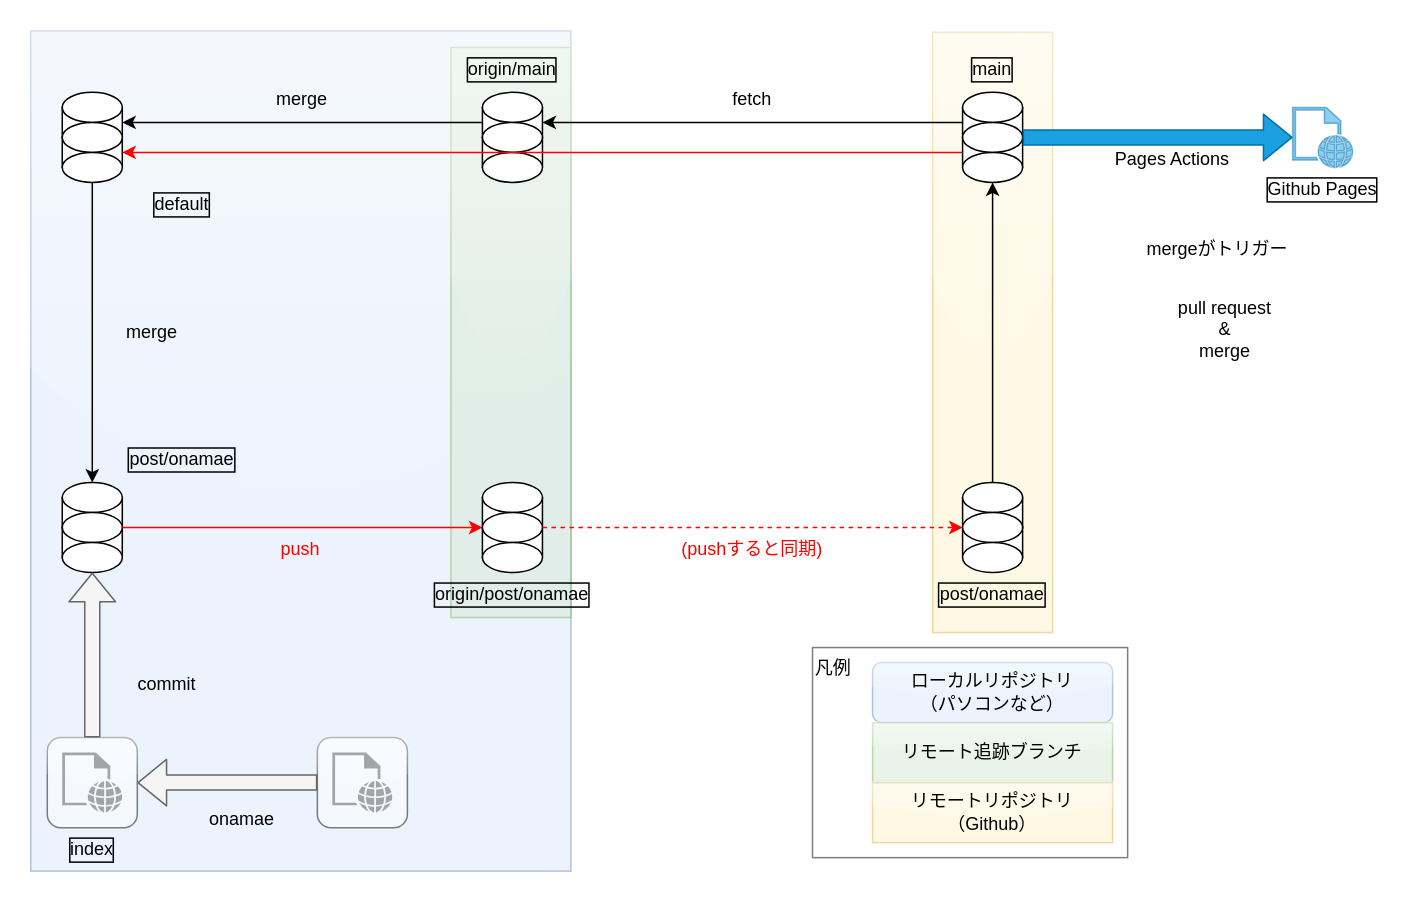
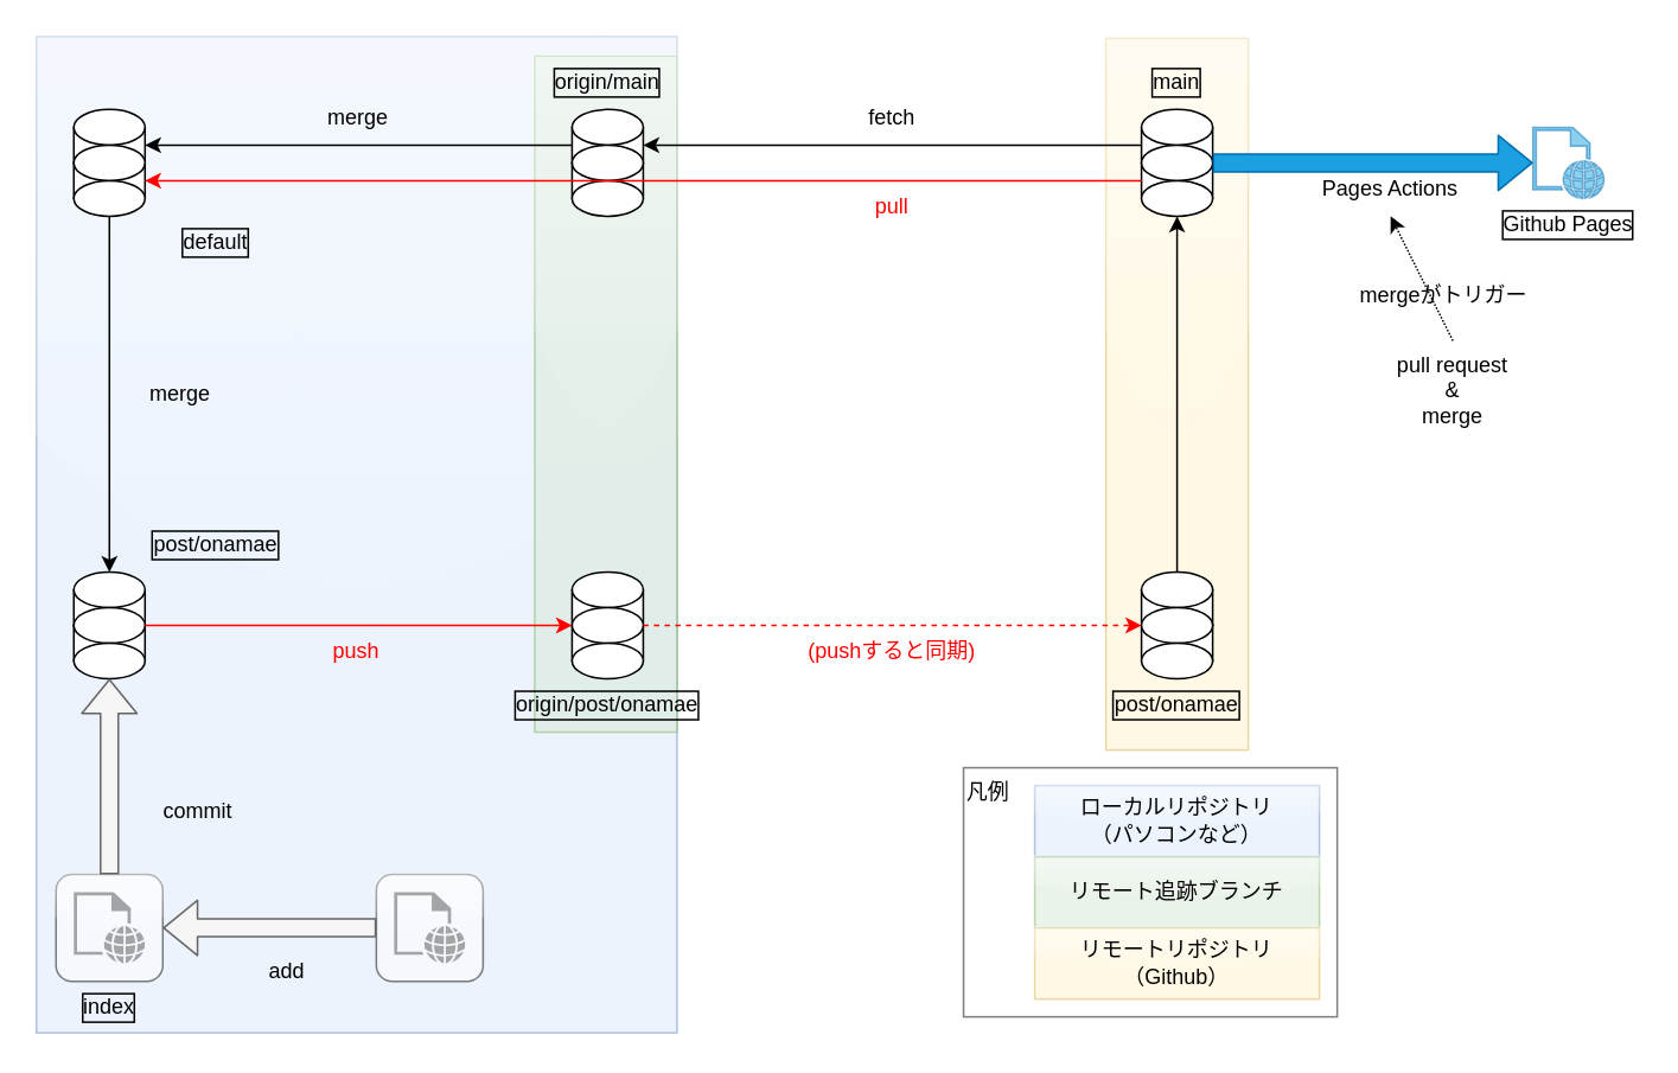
  <mxCell id="0" />
  <mxCell id="1" parent="0" />
  <mxCell id="2" value="" style="rounded=0;whiteSpace=wrap;html=1;fillColor=#dae8fc;strokeColor=#6c8ebf;fillStyle=solid;opacity=50;glass=1;shadow=0;" parent="1" vertex="1"><mxGeometry x="20" y="20" width="360" height="560" as="geometry" /></mxCell>
  <mxCell id="3" value="" style="rounded=1;whiteSpace=wrap;html=1;shadow=0;glass=1;labelBorderColor=default;sketch=0;fillStyle=solid;fontColor=#FF0000;fillColor=default;gradientColor=none;opacity=50;" parent="1" vertex="1"><mxGeometry x="211" y="491" width="60" height="60" as="geometry" /></mxCell>
  <mxCell id="4" value="" style="rounded=1;whiteSpace=wrap;html=1;shadow=0;glass=1;labelBorderColor=default;sketch=0;fillStyle=solid;fontColor=#FF0000;fillColor=default;gradientColor=none;opacity=50;" parent="1" vertex="1"><mxGeometry x="31" y="491" width="60" height="60" as="geometry" /></mxCell>
  <mxCell id="5" value="" style="rounded=0;whiteSpace=wrap;html=1;fillColor=#fff2cc;strokeColor=#d6b656;fillStyle=solid;opacity=50;glass=1;" parent="1" vertex="1"><mxGeometry x="621" y="21" width="80" height="400" as="geometry" /></mxCell>
  <mxCell id="6" value="" style="rounded=0;whiteSpace=wrap;html=1;fillColor=#d5e8d4;strokeColor=#82b366;gradientColor=none;fillStyle=solid;opacity=50;glass=1;" parent="1" vertex="1"><mxGeometry x="300" y="31" width="80" height="380" as="geometry" /></mxCell>
  <mxCell id="7" value="" style="endArrow=classic;html=1;entryX=1;entryY=0.5;entryDx=0;entryDy=0;exitX=0;exitY=0.5;exitDx=0;exitDy=0;" parent="1" source="23" target="11" edge="1"><mxGeometry width="50" height="50" relative="1" as="geometry"><mxPoint x="611" y="101" as="sourcePoint" /><mxPoint x="241" y="161" as="targetPoint" /></mxGeometry></mxCell>
  <mxCell id="8" value="" style="endArrow=classic;html=1;exitX=0;exitY=0.5;exitDx=0;exitDy=0;entryX=1;entryY=0.5;entryDx=0;entryDy=0;" parent="1" source="11" target="36" edge="1"><mxGeometry width="50" height="50" relative="1" as="geometry"><mxPoint x="251" y="171" as="sourcePoint" /><mxPoint x="-29" y="171" as="targetPoint" /></mxGeometry></mxCell>
  <mxCell id="9" value="" style="endArrow=classic;html=1;exitX=0.5;exitY=0;exitDx=0;exitDy=0;entryX=0.5;entryY=1;entryDx=0;entryDy=0;" parent="1" source="30" target="27" edge="1"><mxGeometry width="50" height="50" relative="1" as="geometry"><mxPoint x="371" y="261" as="sourcePoint" /><mxPoint x="651" y="261" as="targetPoint" /></mxGeometry></mxCell>
  <mxCell id="10" value="" style="group" parent="1" vertex="1" connectable="0"><mxGeometry x="321" y="61" width="40" height="60" as="geometry" /></mxCell>
  <mxCell id="11" value="" style="whiteSpace=wrap;html=1;fillColor=default;" parent="10" vertex="1"><mxGeometry y="10" width="40" height="20" as="geometry" /></mxCell>
  <mxCell id="12" value="" style="ellipse;whiteSpace=wrap;html=1;fillColor=default;" parent="10" vertex="1"><mxGeometry width="40" height="20" as="geometry" /></mxCell>
  <mxCell id="13" value="" style="whiteSpace=wrap;html=1;fillColor=default;" parent="10" vertex="1"><mxGeometry y="30" width="40" height="20" as="geometry" /></mxCell>
  <mxCell id="14" value="" style="ellipse;whiteSpace=wrap;html=1;fillColor=default;" parent="10" vertex="1"><mxGeometry y="20" width="40" height="20" as="geometry" /></mxCell>
  <mxCell id="15" value="" style="ellipse;whiteSpace=wrap;html=1;fillColor=default;" parent="10" vertex="1"><mxGeometry y="40" width="40" height="20" as="geometry" /></mxCell>
  <mxCell id="16" value="" style="group" parent="1" vertex="1" connectable="0"><mxGeometry x="321" y="321" width="40" height="60" as="geometry" /></mxCell>
  <mxCell id="17" value="" style="whiteSpace=wrap;html=1;fillColor=default;" parent="16" vertex="1"><mxGeometry y="10" width="40" height="20" as="geometry" /></mxCell>
  <mxCell id="18" value="" style="ellipse;whiteSpace=wrap;html=1;fillColor=default;" parent="16" vertex="1"><mxGeometry width="40" height="20" as="geometry" /></mxCell>
  <mxCell id="19" value="" style="whiteSpace=wrap;html=1;fillColor=default;" parent="16" vertex="1"><mxGeometry y="30" width="40" height="20" as="geometry" /></mxCell>
  <mxCell id="20" value="" style="ellipse;whiteSpace=wrap;html=1;fillColor=default;" parent="16" vertex="1"><mxGeometry y="20" width="40" height="20" as="geometry" /></mxCell>
  <mxCell id="21" value="" style="ellipse;whiteSpace=wrap;html=1;fillColor=default;" parent="16" vertex="1"><mxGeometry y="40" width="40" height="20" as="geometry" /></mxCell>
  <mxCell id="22" value="" style="group" parent="1" vertex="1" connectable="0"><mxGeometry x="641" y="61" width="40" height="60" as="geometry" /></mxCell>
  <mxCell id="23" value="" style="whiteSpace=wrap;html=1;fillColor=default;" parent="22" vertex="1"><mxGeometry y="10" width="40" height="20" as="geometry" /></mxCell>
  <mxCell id="24" value="" style="ellipse;whiteSpace=wrap;html=1;fillColor=default;" parent="22" vertex="1"><mxGeometry width="40" height="20" as="geometry" /></mxCell>
  <mxCell id="25" value="" style="whiteSpace=wrap;html=1;fillColor=default;" parent="22" vertex="1"><mxGeometry y="30" width="40" height="20" as="geometry" /></mxCell>
  <mxCell id="26" value="" style="ellipse;whiteSpace=wrap;html=1;fillColor=default;" parent="22" vertex="1"><mxGeometry y="20" width="40" height="20" as="geometry" /></mxCell>
  <mxCell id="27" value="" style="ellipse;whiteSpace=wrap;html=1;fillColor=default;" parent="22" vertex="1"><mxGeometry y="40" width="40" height="20" as="geometry" /></mxCell>
  <mxCell id="28" value="" style="group" parent="1" vertex="1" connectable="0"><mxGeometry x="641" y="321" width="40" height="60" as="geometry" /></mxCell>
  <mxCell id="29" value="" style="whiteSpace=wrap;html=1;fillColor=default;" parent="28" vertex="1"><mxGeometry y="10" width="40" height="20" as="geometry" /></mxCell>
  <mxCell id="30" value="" style="ellipse;whiteSpace=wrap;html=1;fillColor=default;" parent="28" vertex="1"><mxGeometry width="40" height="20" as="geometry" /></mxCell>
  <mxCell id="31" value="" style="whiteSpace=wrap;html=1;fillColor=default;" parent="28" vertex="1"><mxGeometry y="30" width="40" height="20" as="geometry" /></mxCell>
  <mxCell id="32" value="" style="ellipse;whiteSpace=wrap;html=1;fillColor=default;" parent="28" vertex="1"><mxGeometry y="20" width="40" height="20" as="geometry" /></mxCell>
  <mxCell id="33" value="" style="ellipse;whiteSpace=wrap;html=1;fillColor=default;" parent="28" vertex="1"><mxGeometry y="40" width="40" height="20" as="geometry" /></mxCell>
  <mxCell id="34" value="" style="endArrow=none;html=1;exitX=0.5;exitY=0;exitDx=0;exitDy=0;entryX=0.5;entryY=1;entryDx=0;entryDy=0;startArrow=classic;startFill=1;endFill=0;" parent="1" source="43" target="40" edge="1"><mxGeometry width="50" height="50" relative="1" as="geometry"><mxPoint x="-229" y="261" as="sourcePoint" /><mxPoint x="51" y="261" as="targetPoint" /></mxGeometry></mxCell>
  <mxCell id="35" value="" style="group" parent="1" vertex="1" connectable="0"><mxGeometry x="41" y="61" width="40" height="60" as="geometry" /></mxCell>
  <mxCell id="36" value="" style="whiteSpace=wrap;html=1;fillColor=default;" parent="35" vertex="1"><mxGeometry y="10" width="40" height="20" as="geometry" /></mxCell>
  <mxCell id="37" value="" style="ellipse;whiteSpace=wrap;html=1;fillColor=default;" parent="35" vertex="1"><mxGeometry width="40" height="20" as="geometry" /></mxCell>
  <mxCell id="38" value="" style="whiteSpace=wrap;html=1;fillColor=default;" parent="35" vertex="1"><mxGeometry y="30" width="40" height="20" as="geometry" /></mxCell>
  <mxCell id="39" value="" style="ellipse;whiteSpace=wrap;html=1;fillColor=default;" parent="35" vertex="1"><mxGeometry y="20" width="40" height="20" as="geometry" /></mxCell>
  <mxCell id="40" value="" style="ellipse;whiteSpace=wrap;html=1;fillColor=default;" parent="35" vertex="1"><mxGeometry y="40" width="40" height="20" as="geometry" /></mxCell>
  <mxCell id="41" value="" style="group" parent="1" vertex="1" connectable="0"><mxGeometry x="41" y="321" width="40" height="60" as="geometry" /></mxCell>
  <mxCell id="42" value="" style="whiteSpace=wrap;html=1;fillColor=default;" parent="41" vertex="1"><mxGeometry y="10" width="40" height="20" as="geometry" /></mxCell>
  <mxCell id="43" value="" style="ellipse;whiteSpace=wrap;html=1;fillColor=default;" parent="41" vertex="1"><mxGeometry width="40" height="20" as="geometry" /></mxCell>
  <mxCell id="44" value="" style="whiteSpace=wrap;html=1;fillColor=default;" parent="41" vertex="1"><mxGeometry y="30" width="40" height="20" as="geometry" /></mxCell>
  <mxCell id="45" value="" style="ellipse;whiteSpace=wrap;html=1;fillColor=default;" parent="41" vertex="1"><mxGeometry y="20" width="40" height="20" as="geometry" /></mxCell>
  <mxCell id="46" value="" style="ellipse;whiteSpace=wrap;html=1;fillColor=default;" parent="41" vertex="1"><mxGeometry y="40" width="40" height="20" as="geometry" /></mxCell>
  <mxCell id="47" value="fetch" style="text;html=1;strokeColor=none;fillColor=none;align=center;verticalAlign=middle;whiteSpace=wrap;rounded=0;fillStyle=solid;opacity=50;" parent="1" vertex="1"><mxGeometry x="461" y="51" width="80" height="30" as="geometry" /></mxCell>
  <mxCell id="48" value="pull request&lt;br&gt;&amp;amp;&lt;br&gt;merge" style="text;html=1;strokeColor=none;fillColor=none;align=center;verticalAlign=middle;whiteSpace=wrap;rounded=0;fillStyle=solid;opacity=50;" parent="1" vertex="1"><mxGeometry x="776" y="191" width="80" height="55" as="geometry" /></mxCell>
  <mxCell id="49" value="main" style="text;html=1;strokeColor=none;fillColor=none;align=center;verticalAlign=middle;whiteSpace=wrap;rounded=0;fillStyle=solid;opacity=50;labelBorderColor=default;" parent="1" vertex="1"><mxGeometry x="621" y="31" width="80" height="30" as="geometry" /></mxCell>
  <mxCell id="50" value="post/onamae" style="text;html=1;strokeColor=none;fillColor=none;align=center;verticalAlign=middle;whiteSpace=wrap;rounded=0;fillStyle=solid;opacity=50;labelBorderColor=default;" parent="1" vertex="1"><mxGeometry x="621" y="381" width="80" height="30" as="geometry" /></mxCell>
  <mxCell id="51" value="merge" style="text;html=1;strokeColor=none;fillColor=none;align=center;verticalAlign=middle;whiteSpace=wrap;rounded=0;fillStyle=solid;opacity=50;" parent="1" vertex="1"><mxGeometry x="161" y="51" width="80" height="30" as="geometry" /></mxCell>
  <mxCell id="52" value="merge" style="text;html=1;strokeColor=none;fillColor=none;align=center;verticalAlign=middle;whiteSpace=wrap;rounded=0;fillStyle=solid;opacity=50;" parent="1" vertex="1"><mxGeometry x="61" y="206" width="80" height="30" as="geometry" /></mxCell>
  <mxCell id="53" value="origin/main" style="text;html=1;strokeColor=none;fillColor=none;align=center;verticalAlign=middle;whiteSpace=wrap;rounded=0;fillStyle=solid;opacity=50;labelBorderColor=default;" parent="1" vertex="1"><mxGeometry x="301" y="31" width="80" height="30" as="geometry" /></mxCell>
  <mxCell id="54" value="origin/post/onamae" style="text;html=1;strokeColor=none;fillColor=none;align=center;verticalAlign=middle;whiteSpace=wrap;rounded=0;fillStyle=solid;opacity=50;labelBorderColor=default;" parent="1" vertex="1"><mxGeometry x="301" y="381" width="80" height="30" as="geometry" /></mxCell>
- <mxCell id="55" value="ローカルリポジトリ&lt;br&gt;（パソコンなど）" style="whiteSpace=wrap;html=1;fillColor=#dae8fc;strokeColor=#6c8ebf;fillStyle=solid;opacity=50;glass=1;shadow=0;rounded=1;" parent="1" vertex="1"><mxGeometry x="581" y="441" width="160" height="40" as="geometry" /></mxCell>
+ <mxCell id="55" value="ローカルリポジトリ&lt;br&gt;（パソコンなど）" style="rounded=0;whiteSpace=wrap;html=1;fillColor=#dae8fc;strokeColor=#6c8ebf;fillStyle=solid;opacity=50;glass=1;shadow=0;" parent="1" vertex="1"><mxGeometry x="581" y="441" width="160" height="40" as="geometry" /></mxCell>
  <mxCell id="56" value="リモート追跡ブランチ" style="rounded=0;whiteSpace=wrap;html=1;fillColor=#d5e8d4;strokeColor=#82b366;gradientColor=none;fillStyle=solid;opacity=50;glass=1;" parent="1" vertex="1"><mxGeometry x="581" y="481" width="160" height="40" as="geometry" /></mxCell>
  <mxCell id="57" value="リモートリポジトリ&lt;br&gt;（Github）" style="rounded=0;whiteSpace=wrap;html=1;fillColor=#fff2cc;strokeColor=#d6b656;fillStyle=solid;opacity=50;glass=1;" parent="1" vertex="1"><mxGeometry x="581" y="521" width="160" height="40" as="geometry" /></mxCell>
  <mxCell id="58" value="" style="endArrow=classic;html=1;entryX=1;entryY=0.5;entryDx=0;entryDy=0;exitX=0;exitY=0.5;exitDx=0;exitDy=0;strokeColor=#FF0000;" parent="1" source="25" target="38" edge="1"><mxGeometry width="50" height="50" relative="1" as="geometry"><mxPoint x="651" y="91" as="sourcePoint" /><mxPoint x="371" y="91" as="targetPoint" /></mxGeometry></mxCell>
+ <mxCell id="59" value="pull" style="text;html=1;strokeColor=none;fillColor=none;align=center;verticalAlign=middle;whiteSpace=wrap;rounded=0;fillStyle=solid;opacity=50;fontColor=#FF0000;" parent="1" vertex="1"><mxGeometry x="461" y="101" width="80" height="30" as="geometry" /></mxCell>
  <mxCell id="60" value="" style="endArrow=classic;html=1;entryX=0;entryY=0.5;entryDx=0;entryDy=0;exitX=1;exitY=0.5;exitDx=0;exitDy=0;strokeColor=#FF0000;" parent="1" source="45" target="20" edge="1"><mxGeometry width="50" height="50" relative="1" as="geometry"><mxPoint x="651" y="111" as="sourcePoint" /><mxPoint x="91" y="111" as="targetPoint" /></mxGeometry></mxCell>
  <mxCell id="61" value="(pushすると同期)" style="text;html=1;strokeColor=none;fillColor=none;align=center;verticalAlign=middle;whiteSpace=wrap;rounded=0;fillStyle=solid;opacity=50;fontColor=#FF0000;" parent="1" vertex="1"><mxGeometry x="446" y="351" width="110" height="30" as="geometry" /></mxCell>
  <mxCell id="62" value="post/onamae" style="text;html=1;strokeColor=none;fillColor=none;align=center;verticalAlign=middle;whiteSpace=wrap;rounded=0;fillStyle=solid;opacity=50;labelBorderColor=default;" parent="1" vertex="1"><mxGeometry x="81" y="291" width="80" height="30" as="geometry" /></mxCell>
  <mxCell id="63" value="default" style="text;html=1;strokeColor=none;fillColor=none;align=center;verticalAlign=middle;whiteSpace=wrap;rounded=0;fillStyle=solid;opacity=50;labelBorderColor=default;" parent="1" vertex="1"><mxGeometry x="81" y="121" width="80" height="30" as="geometry" /></mxCell>
  <mxCell id="64" value="" style="sketch=0;pointerEvents=1;shadow=0;dashed=0;html=1;strokeColor=#006EAF;fillColor=#1ba1e2;labelPosition=center;verticalLabelPosition=bottom;verticalAlign=top;outlineConnect=0;align=center;shape=mxgraph.office.concepts.web_page;rounded=0;glass=1;labelBorderColor=default;fillStyle=solid;opacity=50;fontColor=#ffffff;" parent="1" vertex="1"><mxGeometry x="861" y="71" width="40" height="40" as="geometry" /></mxCell>
  <mxCell id="65" value="" style="endArrow=block;html=1;exitX=1;exitY=0.5;exitDx=0;exitDy=0;fillColor=#1ba1e2;strokeColor=#006EAF;endFill=1;shape=flexArrow;" parent="1" source="26" target="64" edge="1"><mxGeometry width="50" height="50" relative="1" as="geometry"><mxPoint x="651" y="91" as="sourcePoint" /><mxPoint x="371" y="91" as="targetPoint" /></mxGeometry></mxCell>
  <mxCell id="66" value="Github Pages" style="text;html=1;strokeColor=none;fillColor=none;align=center;verticalAlign=middle;whiteSpace=wrap;rounded=0;fillStyle=solid;opacity=50;labelBorderColor=default;" parent="1" vertex="1"><mxGeometry x="841" y="111" width="80" height="30" as="geometry" /></mxCell>
  <mxCell id="67" value="Pages Actions" style="text;html=1;strokeColor=none;fillColor=none;align=center;verticalAlign=middle;whiteSpace=wrap;rounded=0;fillStyle=solid;opacity=50;" parent="1" vertex="1"><mxGeometry x="741" y="91" width="80" height="30" as="geometry" /></mxCell>
+ <mxCell id="68" value="" style="endArrow=classic;html=1;exitX=0.5;exitY=0;exitDx=0;exitDy=0;entryX=0.5;entryY=1;entryDx=0;entryDy=0;dashed=1;dashPattern=1 1;" parent="1" source="48" target="67" edge="1"><mxGeometry width="50" height="50" relative="1" as="geometry"><mxPoint x="671" y="331" as="sourcePoint" /><mxPoint x="671" y="131" as="targetPoint" /></mxGeometry></mxCell>
  <mxCell id="69" value="" style="sketch=0;pointerEvents=1;shadow=0;dashed=0;html=1;strokeColor=none;fillColor=#505050;labelPosition=center;verticalLabelPosition=bottom;verticalAlign=top;outlineConnect=0;align=center;shape=mxgraph.office.concepts.web_page;rounded=0;glass=1;labelBorderColor=default;fillStyle=solid;fontColor=#FF0000;opacity=50;" parent="1" vertex="1"><mxGeometry x="41" y="501" width="40" height="40" as="geometry" /></mxCell>
  <mxCell id="70" value="" style="sketch=0;pointerEvents=1;shadow=0;dashed=0;html=1;strokeColor=none;fillColor=#505050;labelPosition=center;verticalLabelPosition=bottom;verticalAlign=top;outlineConnect=0;align=center;shape=mxgraph.office.concepts.web_page;rounded=0;glass=1;labelBorderColor=default;fillStyle=solid;fontColor=#FF0000;opacity=50;" parent="1" vertex="1"><mxGeometry x="221" y="501" width="40" height="40" as="geometry" /></mxCell>
  <mxCell id="71" value="" style="endArrow=block;html=1;exitX=0;exitY=0.5;exitDx=0;exitDy=0;fillColor=#f5f5f5;strokeColor=#666666;endFill=1;shape=flexArrow;entryX=1;entryY=0.5;entryDx=0;entryDy=0;" parent="1" source="3" target="4" edge="1"><mxGeometry width="50" height="50" relative="1" as="geometry"><mxPoint x="171" y="611" as="sourcePoint" /><mxPoint x="351" y="611" as="targetPoint" /></mxGeometry></mxCell>
- <mxCell id="72" value="onamae" style="text;html=1;align=center;verticalAlign=middle;whiteSpace=wrap;rounded=0;fillStyle=solid;opacity=50;fontColor=#000000;" parent="1" vertex="1"><mxGeometry x="121" y="531" width="80" height="30" as="geometry" /></mxCell>
+ <mxCell id="72" value="add" style="text;html=1;align=center;verticalAlign=middle;whiteSpace=wrap;rounded=0;fillStyle=solid;opacity=50;fontColor=#000000;" parent="1" vertex="1"><mxGeometry x="121" y="531" width="80" height="30" as="geometry" /></mxCell>
  <mxCell id="73" value="" style="endArrow=block;html=1;exitX=0.5;exitY=0;exitDx=0;exitDy=0;fillColor=#f5f5f5;strokeColor=#666666;endFill=1;shape=flexArrow;entryX=0.5;entryY=1;entryDx=0;entryDy=0;" parent="1" source="4" target="46" edge="1"><mxGeometry width="50" height="50" relative="1" as="geometry"><mxPoint x="221" y="531" as="sourcePoint" /><mxPoint x="61" y="441" as="targetPoint" /></mxGeometry></mxCell>
  <mxCell id="74" value="commit" style="text;html=1;align=center;verticalAlign=middle;whiteSpace=wrap;rounded=0;fillStyle=solid;opacity=50;fontColor=#000000;" parent="1" vertex="1"><mxGeometry x="71" y="441" width="80" height="30" as="geometry" /></mxCell>
  <mxCell id="75" value="index" style="text;html=1;align=center;verticalAlign=middle;whiteSpace=wrap;rounded=0;fillStyle=solid;opacity=50;fontColor=#000000;labelBorderColor=default;" parent="1" vertex="1"><mxGeometry x="21" y="551" width="80" height="30" as="geometry" /></mxCell>
  <mxCell id="76" value="凡例" style="text;html=1;strokeColor=default;fillColor=none;align=left;verticalAlign=top;whiteSpace=wrap;rounded=0;fillStyle=solid;opacity=50;fontColor=#000000;" parent="1" vertex="1"><mxGeometry x="541" y="431" width="210" height="140" as="geometry" /></mxCell>
  <mxCell id="77" value="" style="endArrow=classic;html=1;strokeColor=#FF0000;entryX=0;entryY=0.5;entryDx=0;entryDy=0;dashed=1;" edge="1" parent="1" target="32"><mxGeometry width="50" height="50" relative="1" as="geometry"><mxPoint x="361" y="351" as="sourcePoint" /><mxPoint x="571" y="361" as="targetPoint" /></mxGeometry></mxCell>
  <mxCell id="78" value="push" style="text;html=1;strokeColor=none;fillColor=none;align=center;verticalAlign=middle;whiteSpace=wrap;rounded=0;fillStyle=solid;opacity=50;fontColor=#FF0000;" vertex="1" parent="1"><mxGeometry x="145" y="351" width="110" height="30" as="geometry" /></mxCell>
  <mxCell id="79" value="mergeがトリガー" style="text;html=1;strokeColor=none;fillColor=none;align=center;verticalAlign=middle;whiteSpace=wrap;rounded=0;fillStyle=solid;opacity=50;" vertex="1" parent="1"><mxGeometry x="761" y="151" width="100" height="30" as="geometry" /></mxCell>
